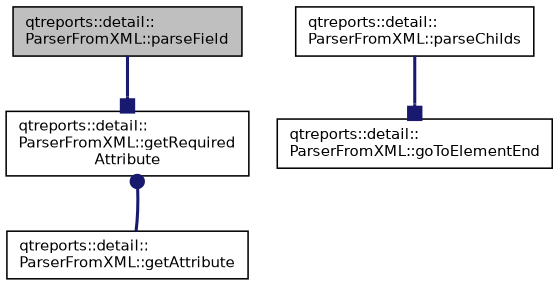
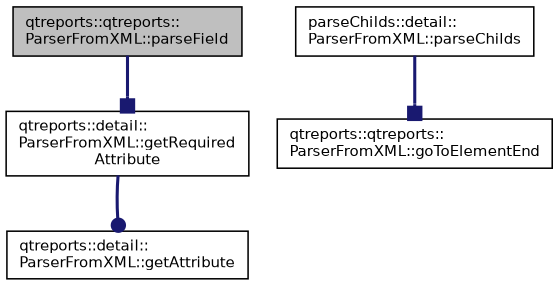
  digraph {
    rankdir=TB
    node [color=black fontname=Helvetica fontsize=10 shape=record]
    edge [arrowhead=box color=midnightblue fontname=Helvetica fontsize=10 labelfontname=Helvetica labelfontsize=10 style=bold]
-   n1 [fillcolor=grey75 fontcolor=black height=0.2 label="qtreports::detail::\lParserFromXML::parseField" style=filled width=0.4]
+   n1 [fillcolor=grey75 fontcolor=black height=0.2 label="qtreports::qtreports::\lParserFromXML::parseField" style=filled width=0.4]
    n2 [height=0.2 label="qtreports::detail::\lParserFromXML::getRequired\lAttribute" width=0.4]
    n3 [height=0.2 label="qtreports::detail::\lParserFromXML::getAttribute" width=0.4]
-   n4 [height=0.2 label="qtreports::detail::\lParserFromXML::parseChilds" width=0.4]
-   n5 [height=0.2 label="qtreports::detail::\lParserFromXML::goToElementEnd" width=0.4]
+   n4 [height=0.2 label="parseChilds::detail::\lParserFromXML::parseChilds" width=0.4]
+   n5 [height=0.2 label="qtreports::qtreports::\lParserFromXML::goToElementEnd" width=0.4]
    n1 -> n2
-   n3 -> n2 [arrowhead=dot]
+   n2 -> n3 [arrowhead=dot]
    n4 -> n5
  }
